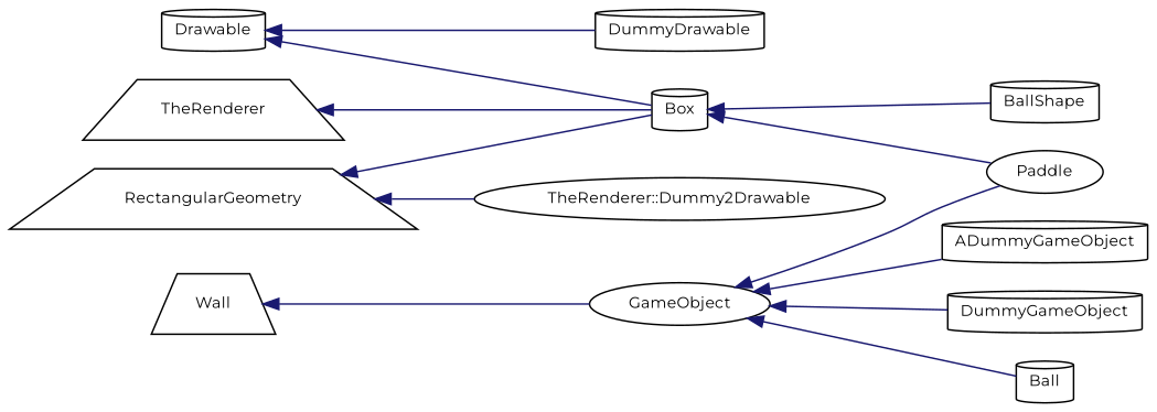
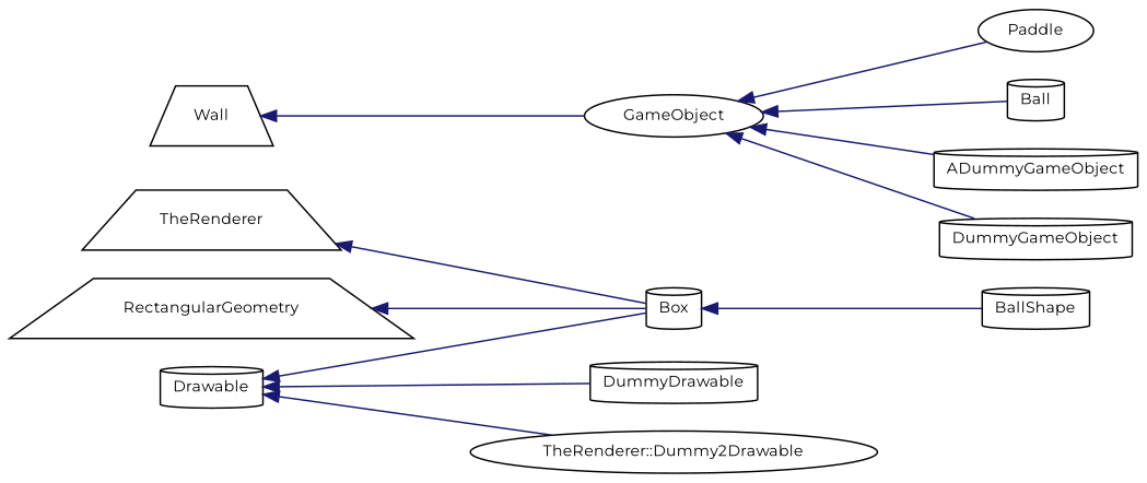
  digraph {
    fontname=Montserrat
    rankdir=LR
    node [color=black fillcolor=white fontname=Montserrat fontsize=10 shape=cylinder style=filled]
    edge [color=midnightblue dir=back fontname=Montserrat fontsize=10 labelfontname=Helvetica labelfontsize=10 style=solid]
    n1 [height=0.2 label=Drawable width=0.4]
    n2 [height=0.2 label=Box width=0.4]
    n3 [height=0.2 label=DummyDrawable width=0.4]
    n4 [height=0.2 label="TheRenderer::Dummy2Drawable" shape=ellipse width=0.4]
    n5 [height=0.2 label=BallShape width=0.4]
    n6 [height=0.2 label=Paddle shape=ellipse width=0.4]
    n7 [height=0.2 label=Ball width=0.4]
    n8 [height=0.2 label=GameObject shape=ellipse width=0.4]
    n9 [height=0.2 label=ADummyGameObject width=0.4]
    n10 [height=0.2 label=DummyGameObject width=0.4]
    n11 [height=0.2 label=Wall shape=trapezium width=0.4]
    n12 [height=0.2 label=TheRenderer shape=trapezium width=0.4]
    n13 [height=0.2 label=RectangularGeometry shape=trapezium width=0.4]
    n1 -> n2
    n1 -> n3
-   n13 -> n4
+   n1 -> n4
    n2 -> n5
-   n2 -> n6
    n8 -> n6
    n8 -> n7
    n8 -> n9
    n8 -> n10
    n11 -> n8
    n12 -> n2
    n13 -> n2
  }
